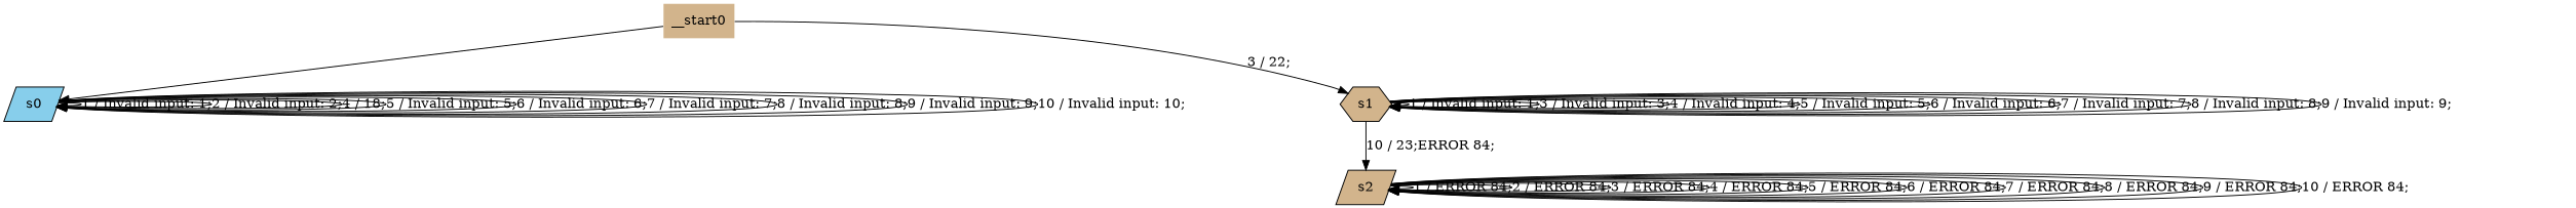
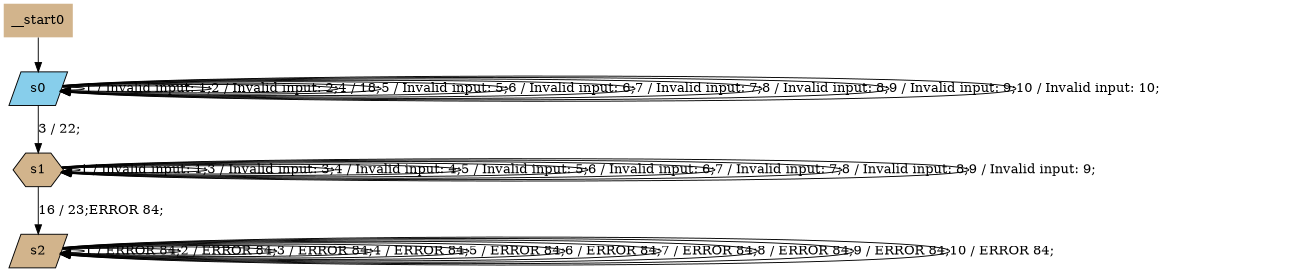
  digraph {
    node [fillcolor=tan shape=parallelogram style=filled]
    __start0 [shape=none]
    n2 [fillcolor=skyblue label=s0]
    n3 [label=s1 shape=hexagon]
    n4 [label=s2]
    __start0 -> n2
    n2 -> n2 [label="1 / Invalid input: 1;"]
    n2 -> n2 [label="2 / Invalid input: 2;"]
    n2 -> n2 [label="4 / 18;"]
    n2 -> n2 [label="5 / Invalid input: 5;"]
    n2 -> n2 [label="6 / Invalid input: 6;"]
    n2 -> n2 [label="7 / Invalid input: 7;"]
    n2 -> n2 [label="8 / Invalid input: 8;"]
    n2 -> n2 [label="9 / Invalid input: 9;"]
    n2 -> n2 [label="10 / Invalid input: 10;"]
-   __start0 -> n3 [label="3 / 22;"]
+   n2 -> n3 [label="3 / 22;"]
    n3 -> n3 [label="1 / Invalid input: 1;"]
    n3 -> n3 [label="3 / Invalid input: 3;"]
    n3 -> n3 [label="4 / Invalid input: 4;"]
    n3 -> n3 [label="5 / Invalid input: 5;"]
    n3 -> n3 [label="6 / Invalid input: 6;"]
    n3 -> n3 [label="7 / Invalid input: 7;"]
    n3 -> n3 [label="8 / Invalid input: 8;"]
    n3 -> n3 [label="9 / Invalid input: 9;"]
-   n3 -> n4 [label="10 / 23;ERROR 84;"]
+   n3 -> n4 [label="16 / 23;ERROR 84;"]
    n4 -> n4 [label="1 / ERROR 84;"]
    n4 -> n4 [label="2 / ERROR 84;"]
    n4 -> n4 [label="3 / ERROR 84;"]
    n4 -> n4 [label="4 / ERROR 84;"]
    n4 -> n4 [label="5 / ERROR 84;"]
    n4 -> n4 [label="6 / ERROR 84;"]
    n4 -> n4 [label="7 / ERROR 84;"]
    n4 -> n4 [label="8 / ERROR 84;"]
    n4 -> n4 [label="9 / ERROR 84;"]
    n4 -> n4 [label="10 / ERROR 84;"]
  }
